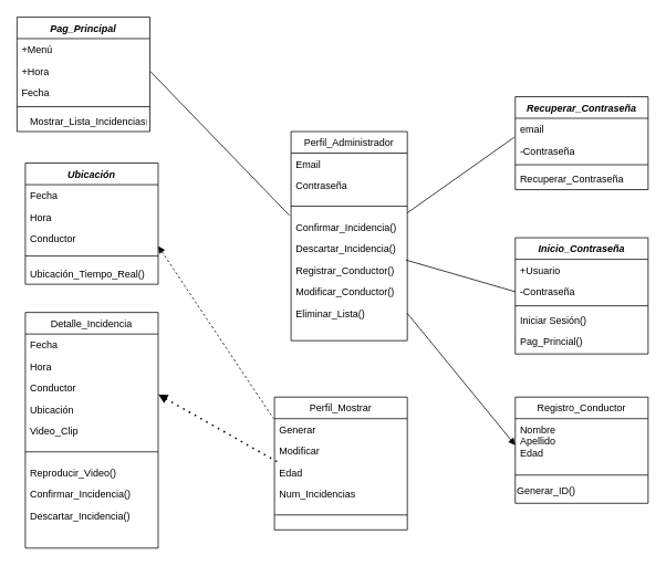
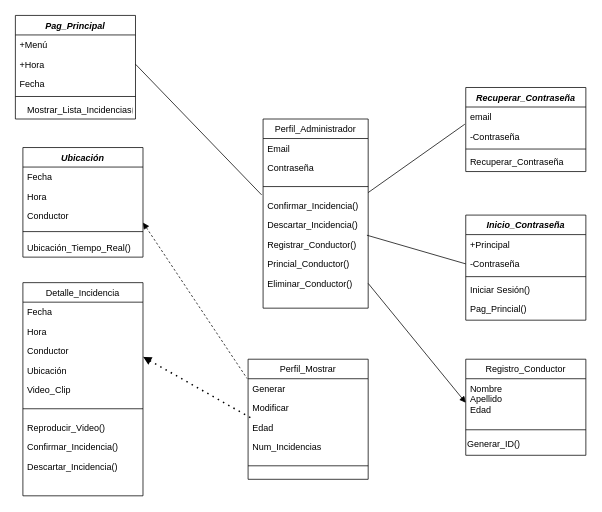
  <mxCell id="0" />
  <mxCell id="1" parent="0" />
  <mxCell id="2" value="Pag_Principal" style="swimlane;fontStyle=3;align=center;verticalAlign=top;childLayout=stackLayout;horizontal=1;startSize=26;horizontalStack=0;resizeParent=1;resizeLast=0;collapsible=1;marginBottom=0;rounded=0;shadow=0;strokeWidth=1;" parent="1" vertex="1"><mxGeometry x="20" y="20" width="160" height="138" as="geometry"><mxRectangle x="230" y="140" width="160" height="26" as="alternateBounds" /></mxGeometry></mxCell>
  <mxCell id="3" value="+Menú" style="text;align=left;verticalAlign=top;spacingLeft=4;spacingRight=4;overflow=hidden;rotatable=0;points=[[0,0.5],[1,0.5]];portConstraint=eastwest;" parent="2" vertex="1"><mxGeometry y="26" width="160" height="26" as="geometry" /></mxCell>
  <mxCell id="4" value="+Hora" style="text;align=left;verticalAlign=top;spacingLeft=4;spacingRight=4;overflow=hidden;rotatable=0;points=[[0,0.5],[1,0.5]];portConstraint=eastwest;rounded=0;shadow=0;html=0;" parent="2" vertex="1"><mxGeometry y="52" width="160" height="26" as="geometry" /></mxCell>
  <mxCell id="5" value="Fecha" style="text;align=left;verticalAlign=top;spacingLeft=4;spacingRight=4;overflow=hidden;rotatable=0;points=[[0,0.5],[1,0.5]];portConstraint=eastwest;rounded=0;shadow=0;html=0;" parent="2" vertex="1"><mxGeometry y="78" width="160" height="26" as="geometry" /></mxCell>
  <mxCell id="6" value="" style="line;html=1;strokeWidth=1;align=left;verticalAlign=middle;spacingTop=-1;spacingLeft=3;spacingRight=3;rotatable=0;labelPosition=right;points=[];portConstraint=eastwest;" parent="2" vertex="1"><mxGeometry y="104" width="160" height="8" as="geometry" /></mxCell>
  <mxCell id="7" value="   Mostrar_Lista_Incidencias()&#10;" style="text;align=left;verticalAlign=top;spacingLeft=4;spacingRight=4;overflow=hidden;rotatable=0;points=[[0,0.5],[1,0.5]];portConstraint=eastwest;" parent="2" vertex="1"><mxGeometry y="112" width="160" height="26" as="geometry" /></mxCell>
  <mxCell id="8" value="Detalle_Incidencia" style="swimlane;fontStyle=0;align=center;verticalAlign=top;childLayout=stackLayout;horizontal=1;startSize=26;horizontalStack=0;resizeParent=1;resizeLast=0;collapsible=1;marginBottom=0;rounded=0;shadow=0;strokeWidth=1;" parent="1" vertex="1"><mxGeometry x="30" y="376" width="160" height="284" as="geometry"><mxRectangle x="130" y="380" width="160" height="26" as="alternateBounds" /></mxGeometry></mxCell>
  <mxCell id="9" value="Fecha" style="text;align=left;verticalAlign=top;spacingLeft=4;spacingRight=4;overflow=hidden;rotatable=0;points=[[0,0.5],[1,0.5]];portConstraint=eastwest;" parent="8" vertex="1"><mxGeometry y="26" width="160" height="26" as="geometry" /></mxCell>
  <mxCell id="10" value="Hora" style="text;align=left;verticalAlign=top;spacingLeft=4;spacingRight=4;overflow=hidden;rotatable=0;points=[[0,0.5],[1,0.5]];portConstraint=eastwest;rounded=0;shadow=0;html=0;" parent="8" vertex="1"><mxGeometry y="52" width="160" height="26" as="geometry" /></mxCell>
  <mxCell id="11" value="Conductor" style="text;align=left;verticalAlign=top;spacingLeft=4;spacingRight=4;overflow=hidden;rotatable=0;points=[[0,0.5],[1,0.5]];portConstraint=eastwest;rounded=0;shadow=0;html=0;" parent="8" vertex="1"><mxGeometry y="78" width="160" height="26" as="geometry" /></mxCell>
  <mxCell id="12" value="Ubicación" style="text;align=left;verticalAlign=top;spacingLeft=4;spacingRight=4;overflow=hidden;rotatable=0;points=[[0,0.5],[1,0.5]];portConstraint=eastwest;rounded=0;shadow=0;html=0;" parent="8" vertex="1"><mxGeometry y="104" width="160" height="26" as="geometry" /></mxCell>
  <mxCell id="13" value="Video_Clip" style="text;align=left;verticalAlign=top;spacingLeft=4;spacingRight=4;overflow=hidden;rotatable=0;points=[[0,0.5],[1,0.5]];portConstraint=eastwest;rounded=0;shadow=0;html=0;" parent="8" vertex="1"><mxGeometry y="130" width="160" height="26" as="geometry" /></mxCell>
  <mxCell id="14" value="" style="line;html=1;strokeWidth=1;align=left;verticalAlign=middle;spacingTop=-1;spacingLeft=3;spacingRight=3;rotatable=0;labelPosition=right;points=[];portConstraint=eastwest;" parent="8" vertex="1"><mxGeometry y="156" width="160" height="24" as="geometry" /></mxCell>
  <mxCell id="15" value="Reproducir_Video()" style="text;align=left;verticalAlign=top;spacingLeft=4;spacingRight=4;overflow=hidden;rotatable=0;points=[[0,0.5],[1,0.5]];portConstraint=eastwest;fontStyle=0" parent="8" vertex="1"><mxGeometry y="180" width="160" height="26" as="geometry" /></mxCell>
  <mxCell id="16" value="Confirmar_Incidencia()&#10;" style="text;align=left;verticalAlign=top;spacingLeft=4;spacingRight=4;overflow=hidden;rotatable=0;points=[[0,0.5],[1,0.5]];portConstraint=eastwest;" parent="8" vertex="1"><mxGeometry y="206" width="160" height="26" as="geometry" /></mxCell>
  <mxCell id="17" value="Descartar_Incidencia()" style="text;align=left;verticalAlign=top;spacingLeft=4;spacingRight=4;overflow=hidden;rotatable=0;points=[[0,0.5],[1,0.5]];portConstraint=eastwest;" parent="8" vertex="1"><mxGeometry y="232" width="160" height="26" as="geometry" /></mxCell>
  <mxCell id="18" value="Registro_Conductor" style="swimlane;fontStyle=0;align=center;verticalAlign=top;childLayout=stackLayout;horizontal=1;startSize=26;horizontalStack=0;resizeParent=1;resizeLast=0;collapsible=1;marginBottom=0;rounded=0;shadow=0;strokeWidth=1;" parent="1" vertex="1"><mxGeometry x="620" y="478" width="160" height="128" as="geometry"><mxRectangle x="340" y="380" width="170" height="26" as="alternateBounds" /></mxGeometry></mxCell>
  <mxCell id="19" value="Nombre&#10;Apellido&#10;Edad&#10;" style="text;align=left;verticalAlign=top;spacingLeft=4;spacingRight=4;overflow=hidden;rotatable=0;points=[[0,0.5],[1,0.5]];portConstraint=eastwest;" parent="18" vertex="1"><mxGeometry y="26" width="160" height="64" as="geometry" /></mxCell>
  <mxCell id="20" value="" style="line;html=1;strokeWidth=1;align=left;verticalAlign=middle;spacingTop=-1;spacingLeft=3;spacingRight=3;rotatable=0;labelPosition=right;points=[];portConstraint=eastwest;" parent="18" vertex="1"><mxGeometry y="90" width="160" height="8" as="geometry" /></mxCell>
  <mxCell id="21" value="Generar_ID()" style="text;html=1;align=left;verticalAlign=middle;resizable=0;points=[];autosize=1;strokeColor=none;fillColor=none;" parent="18" vertex="1"><mxGeometry y="98" width="160" height="30" as="geometry" /></mxCell>
  <mxCell id="22" value="Inicio_Contraseña" style="swimlane;fontStyle=3;align=center;verticalAlign=top;childLayout=stackLayout;horizontal=1;startSize=26;horizontalStack=0;resizeParent=1;resizeLast=0;collapsible=1;marginBottom=0;rounded=0;shadow=0;strokeWidth=1;" parent="1" vertex="1"><mxGeometry x="620" y="286" width="160" height="140" as="geometry"><mxRectangle x="550" y="140" width="160" height="26" as="alternateBounds" /></mxGeometry></mxCell>
- <mxCell id="23" value="+Usuario" style="text;align=left;verticalAlign=top;spacingLeft=4;spacingRight=4;overflow=hidden;rotatable=0;points=[[0,0.5],[1,0.5]];portConstraint=eastwest;" parent="22" vertex="1"><mxGeometry y="26" width="160" height="26" as="geometry" /></mxCell>
+ <mxCell id="23" value="+Principal" style="text;align=left;verticalAlign=top;spacingLeft=4;spacingRight=4;overflow=hidden;rotatable=0;points=[[0,0.5],[1,0.5]];portConstraint=eastwest;" parent="22" vertex="1"><mxGeometry y="26" width="160" height="26" as="geometry" /></mxCell>
  <mxCell id="24" value="-Contraseña" style="text;align=left;verticalAlign=top;spacingLeft=4;spacingRight=4;overflow=hidden;rotatable=0;points=[[0,0.5],[1,0.5]];portConstraint=eastwest;rounded=0;shadow=0;html=0;" parent="22" vertex="1"><mxGeometry y="52" width="160" height="26" as="geometry" /></mxCell>
  <mxCell id="25" value="" style="line;html=1;strokeWidth=1;align=left;verticalAlign=middle;spacingTop=-1;spacingLeft=3;spacingRight=3;rotatable=0;labelPosition=right;points=[];portConstraint=eastwest;" parent="22" vertex="1"><mxGeometry y="78" width="160" height="8" as="geometry" /></mxCell>
  <mxCell id="26" value="Iniciar Sesión()" style="text;align=left;verticalAlign=top;spacingLeft=4;spacingRight=4;overflow=hidden;rotatable=0;points=[[0,0.5],[1,0.5]];portConstraint=eastwest;" parent="22" vertex="1"><mxGeometry y="86" width="160" height="26" as="geometry" /></mxCell>
  <mxCell id="27" value="Pag_Princial()" style="text;align=left;verticalAlign=top;spacingLeft=4;spacingRight=4;overflow=hidden;rotatable=0;points=[[0,0.5],[1,0.5]];portConstraint=eastwest;" parent="22" vertex="1"><mxGeometry y="112" width="160" height="26" as="geometry" /></mxCell>
  <mxCell id="28" value="Perfil_Mostrar" style="swimlane;fontStyle=0;align=center;verticalAlign=top;childLayout=stackLayout;horizontal=1;startSize=26;horizontalStack=0;resizeParent=1;resizeLast=0;collapsible=1;marginBottom=0;rounded=0;shadow=0;strokeWidth=1;" parent="1" vertex="1"><mxGeometry x="330" y="478" width="160" height="160" as="geometry"><mxRectangle x="130" y="380" width="160" height="26" as="alternateBounds" /></mxGeometry></mxCell>
  <mxCell id="29" value="Generar" style="text;align=left;verticalAlign=top;spacingLeft=4;spacingRight=4;overflow=hidden;rotatable=0;points=[[0,0.5],[1,0.5]];portConstraint=eastwest;" parent="28" vertex="1"><mxGeometry y="26" width="160" height="26" as="geometry" /></mxCell>
  <mxCell id="30" value="Modificar" style="text;align=left;verticalAlign=top;spacingLeft=4;spacingRight=4;overflow=hidden;rotatable=0;points=[[0,0.5],[1,0.5]];portConstraint=eastwest;rounded=0;shadow=0;html=0;" parent="28" vertex="1"><mxGeometry y="52" width="160" height="26" as="geometry" /></mxCell>
  <mxCell id="31" value="Edad" style="text;align=left;verticalAlign=top;spacingLeft=4;spacingRight=4;overflow=hidden;rotatable=0;points=[[0,0.5],[1,0.5]];portConstraint=eastwest;rounded=0;shadow=0;html=0;" parent="28" vertex="1"><mxGeometry y="78" width="160" height="26" as="geometry" /></mxCell>
  <mxCell id="32" value="Num_Incidencias" style="text;align=left;verticalAlign=top;spacingLeft=4;spacingRight=4;overflow=hidden;rotatable=0;points=[[0,0.5],[1,0.5]];portConstraint=eastwest;rounded=0;shadow=0;html=0;" parent="28" vertex="1"><mxGeometry y="104" width="160" height="26" as="geometry" /></mxCell>
  <mxCell id="33" value="" style="line;html=1;strokeWidth=1;align=left;verticalAlign=middle;spacingTop=-1;spacingLeft=3;spacingRight=3;rotatable=0;labelPosition=right;points=[];portConstraint=eastwest;" parent="28" vertex="1"><mxGeometry y="130" width="160" height="24" as="geometry" /></mxCell>
  <mxCell id="34" value="Ubicación" style="swimlane;fontStyle=3;align=center;verticalAlign=top;childLayout=stackLayout;horizontal=1;startSize=26;horizontalStack=0;resizeParent=1;resizeLast=0;collapsible=1;marginBottom=0;rounded=0;shadow=0;strokeWidth=1;" parent="1" vertex="1"><mxGeometry x="30" y="196" width="160" height="146" as="geometry"><mxRectangle x="550" y="140" width="160" height="26" as="alternateBounds" /></mxGeometry></mxCell>
  <mxCell id="35" value="Fecha    " style="text;align=left;verticalAlign=top;spacingLeft=4;spacingRight=4;overflow=hidden;rotatable=0;points=[[0,0.5],[1,0.5]];portConstraint=eastwest;" parent="34" vertex="1"><mxGeometry y="26" width="160" height="26" as="geometry" /></mxCell>
  <mxCell id="36" value="Hora" style="text;align=left;verticalAlign=top;spacingLeft=4;spacingRight=4;overflow=hidden;rotatable=0;points=[[0,0.5],[1,0.5]];portConstraint=eastwest;rounded=0;shadow=0;html=0;" parent="34" vertex="1"><mxGeometry y="52" width="160" height="26" as="geometry" /></mxCell>
  <mxCell id="37" value="Conductor" style="text;align=left;verticalAlign=top;spacingLeft=4;spacingRight=4;overflow=hidden;rotatable=0;points=[[0,0.5],[1,0.5]];portConstraint=eastwest;rounded=0;shadow=0;html=0;" parent="34" vertex="1"><mxGeometry y="78" width="160" height="26" as="geometry" /></mxCell>
  <mxCell id="38" value="" style="line;html=1;strokeWidth=1;align=left;verticalAlign=middle;spacingTop=-1;spacingLeft=3;spacingRight=3;rotatable=0;labelPosition=right;points=[];portConstraint=eastwest;" parent="34" vertex="1"><mxGeometry y="104" width="160" height="16" as="geometry" /></mxCell>
  <mxCell id="39" value="Ubicación_Tiempo_Real()" style="text;align=left;verticalAlign=top;spacingLeft=4;spacingRight=4;overflow=hidden;rotatable=0;points=[[0,0.5],[1,0.5]];portConstraint=eastwest;" parent="34" vertex="1"><mxGeometry y="120" width="160" height="26" as="geometry" /></mxCell>
  <mxCell id="40" value="Recuperar_Contraseña" style="swimlane;fontStyle=3;align=center;verticalAlign=top;childLayout=stackLayout;horizontal=1;startSize=26;horizontalStack=0;resizeParent=1;resizeLast=0;collapsible=1;marginBottom=0;rounded=0;shadow=0;strokeWidth=1;" parent="1" vertex="1"><mxGeometry x="620" y="116" width="160" height="112" as="geometry"><mxRectangle x="550" y="140" width="160" height="26" as="alternateBounds" /></mxGeometry></mxCell>
  <mxCell id="41" value="email" style="text;align=left;verticalAlign=top;spacingLeft=4;spacingRight=4;overflow=hidden;rotatable=0;points=[[0,0.5],[1,0.5]];portConstraint=eastwest;" parent="40" vertex="1"><mxGeometry y="26" width="160" height="26" as="geometry" /></mxCell>
  <mxCell id="42" value="-Contraseña" style="text;align=left;verticalAlign=top;spacingLeft=4;spacingRight=4;overflow=hidden;rotatable=0;points=[[0,0.5],[1,0.5]];portConstraint=eastwest;rounded=0;shadow=0;html=0;" parent="40" vertex="1"><mxGeometry y="52" width="160" height="26" as="geometry" /></mxCell>
  <mxCell id="43" value="" style="line;html=1;strokeWidth=1;align=left;verticalAlign=middle;spacingTop=-1;spacingLeft=3;spacingRight=3;rotatable=0;labelPosition=right;points=[];portConstraint=eastwest;" parent="40" vertex="1"><mxGeometry y="78" width="160" height="8" as="geometry" /></mxCell>
  <mxCell id="44" value="Recuperar_Contraseña" style="text;align=left;verticalAlign=top;spacingLeft=4;spacingRight=4;overflow=hidden;rotatable=0;points=[[0,0.5],[1,0.5]];portConstraint=eastwest;" parent="40" vertex="1"><mxGeometry y="86" width="160" height="26" as="geometry" /></mxCell>
  <mxCell id="45" value="Perfil_Administrador" style="swimlane;fontStyle=0;align=center;verticalAlign=top;childLayout=stackLayout;horizontal=1;startSize=26;horizontalStack=0;resizeParent=1;resizeLast=0;collapsible=1;marginBottom=0;rounded=0;shadow=0;strokeWidth=1;" parent="1" vertex="1"><mxGeometry x="350" y="158" width="140" height="252" as="geometry"><mxRectangle x="130" y="380" width="160" height="26" as="alternateBounds" /></mxGeometry></mxCell>
  <mxCell id="46" value="Email" style="text;align=left;verticalAlign=top;spacingLeft=4;spacingRight=4;overflow=hidden;rotatable=0;points=[[0,0.5],[1,0.5]];portConstraint=eastwest;" parent="45" vertex="1"><mxGeometry y="26" width="140" height="26" as="geometry" /></mxCell>
  <mxCell id="47" value="Contraseña" style="text;align=left;verticalAlign=top;spacingLeft=4;spacingRight=4;overflow=hidden;rotatable=0;points=[[0,0.5],[1,0.5]];portConstraint=eastwest;rounded=0;shadow=0;html=0;" parent="45" vertex="1"><mxGeometry y="52" width="140" height="26" as="geometry" /></mxCell>
  <mxCell id="48" value="" style="line;html=1;strokeWidth=1;align=left;verticalAlign=middle;spacingTop=-1;spacingLeft=3;spacingRight=3;rotatable=0;labelPosition=right;points=[];portConstraint=eastwest;" parent="45" vertex="1"><mxGeometry y="78" width="140" height="24" as="geometry" /></mxCell>
  <mxCell id="49" value="Confirmar_Incidencia()&#10;" style="text;align=left;verticalAlign=top;spacingLeft=4;spacingRight=4;overflow=hidden;rotatable=0;points=[[0,0.5],[1,0.5]];portConstraint=eastwest;" parent="45" vertex="1"><mxGeometry y="102" width="140" height="26" as="geometry" /></mxCell>
  <mxCell id="50" value="Descartar_Incidencia()" style="text;align=left;verticalAlign=top;spacingLeft=4;spacingRight=4;overflow=hidden;rotatable=0;points=[[0,0.5],[1,0.5]];portConstraint=eastwest;" parent="45" vertex="1"><mxGeometry y="128" width="140" height="26" as="geometry" /></mxCell>
  <mxCell id="51" value="Registrar_Conductor()" style="text;align=left;verticalAlign=top;spacingLeft=4;spacingRight=4;overflow=hidden;rotatable=0;points=[[0,0.5],[1,0.5]];portConstraint=eastwest;" parent="45" vertex="1"><mxGeometry y="154" width="140" height="26" as="geometry" /></mxCell>
- <mxCell id="52" value="Modificar_Conductor()" style="text;align=left;verticalAlign=top;spacingLeft=4;spacingRight=4;overflow=hidden;rotatable=0;points=[[0,0.5],[1,0.5]];portConstraint=eastwest;" parent="45" vertex="1"><mxGeometry y="180" width="140" height="26" as="geometry" /></mxCell>
- <mxCell id="53" value="Eliminar_Lista()" style="text;align=left;verticalAlign=top;spacingLeft=4;spacingRight=4;overflow=hidden;rotatable=0;points=[[0,0.5],[1,0.5]];portConstraint=eastwest;" parent="45" vertex="1"><mxGeometry y="206" width="140" height="26" as="geometry" /></mxCell>
+ <mxCell id="52" value="Princial_Conductor()" style="text;align=left;verticalAlign=top;spacingLeft=4;spacingRight=4;overflow=hidden;rotatable=0;points=[[0,0.5],[1,0.5]];portConstraint=eastwest;" parent="45" vertex="1"><mxGeometry y="180" width="140" height="26" as="geometry" /></mxCell>
+ <mxCell id="53" value="Eliminar_Conductor()" style="text;align=left;verticalAlign=top;spacingLeft=4;spacingRight=4;overflow=hidden;rotatable=0;points=[[0,0.5],[1,0.5]];portConstraint=eastwest;" parent="45" vertex="1"><mxGeometry y="206" width="140" height="26" as="geometry" /></mxCell>
  <mxCell id="54" value="" style="endArrow=none;html=1;rounded=0;entryX=-0.008;entryY=-0.118;entryDx=0;entryDy=0;entryPerimeter=0;" parent="1" target="42" edge="1"><mxGeometry width="50" height="50" relative="1" as="geometry"><mxPoint x="490" y="256" as="sourcePoint" /><mxPoint x="510" y="276" as="targetPoint" /></mxGeometry></mxCell>
  <mxCell id="55" value="" style="endArrow=none;html=1;rounded=0;entryX=0;entryY=0.5;entryDx=0;entryDy=0;exitX=0.988;exitY=0.031;exitDx=0;exitDy=0;exitPerimeter=0;" parent="1" source="51" target="24" edge="1"><mxGeometry width="50" height="50" relative="1" as="geometry"><mxPoint x="530" y="376" as="sourcePoint" /><mxPoint x="580" y="326" as="targetPoint" /></mxGeometry></mxCell>
  <mxCell id="56" value="" style="endArrow=block;html=1;rounded=0;entryX=0;entryY=0.5;entryDx=0;entryDy=0;exitX=1;exitY=0.5;exitDx=0;exitDy=0;dashed=0;endFill=1;" parent="1" source="53" target="19" edge="1"><mxGeometry width="50" height="50" relative="1" as="geometry"><mxPoint x="520" y="526" as="sourcePoint" /><mxPoint x="570" y="476" as="targetPoint" /></mxGeometry></mxCell>
  <mxCell id="57" value="" style="endArrow=none;html=1;rounded=0;exitX=1;exitY=0.5;exitDx=0;exitDy=0;entryX=-0.014;entryY=-0.035;entryDx=0;entryDy=0;entryPerimeter=0;" edge="1" parent="1" source="4" target="49"><mxGeometry width="50" height="50" relative="1" as="geometry"><mxPoint x="320" y="316" as="sourcePoint" /><mxPoint x="340" y="246" as="targetPoint" /></mxGeometry></mxCell>
  <mxCell id="58" value="" style="endArrow=none;dashed=1;html=1;dashPattern=1 3;strokeWidth=2;rounded=0;entryX=0.036;entryY=0.051;entryDx=0;entryDy=0;entryPerimeter=0;exitX=1.001;exitY=0.803;exitDx=0;exitDy=0;exitPerimeter=0;startArrow=block;startFill=1;" edge="1" parent="1" source="11" target="31"><mxGeometry width="50" height="50" relative="1" as="geometry"><mxPoint x="250" y="606" as="sourcePoint" /><mxPoint x="300" y="556" as="targetPoint" /></mxGeometry></mxCell>
  <mxCell id="59" value="" style="endArrow=none;html=1;rounded=0;entryX=-0.008;entryY=-0.007;entryDx=0;entryDy=0;entryPerimeter=0;exitX=1;exitY=0.846;exitDx=0;exitDy=0;exitPerimeter=0;dashed=1;startArrow=block;startFill=1;" edge="1" parent="1" source="37" target="29"><mxGeometry width="50" height="50" relative="1" as="geometry"><mxPoint x="220" y="326" as="sourcePoint" /><mxPoint x="270" y="276" as="targetPoint" /></mxGeometry></mxCell>
